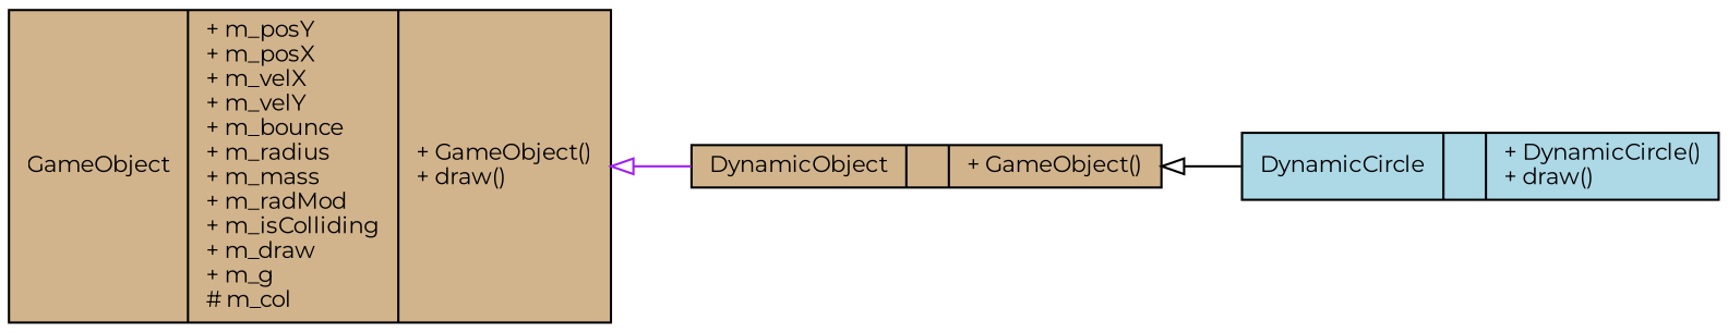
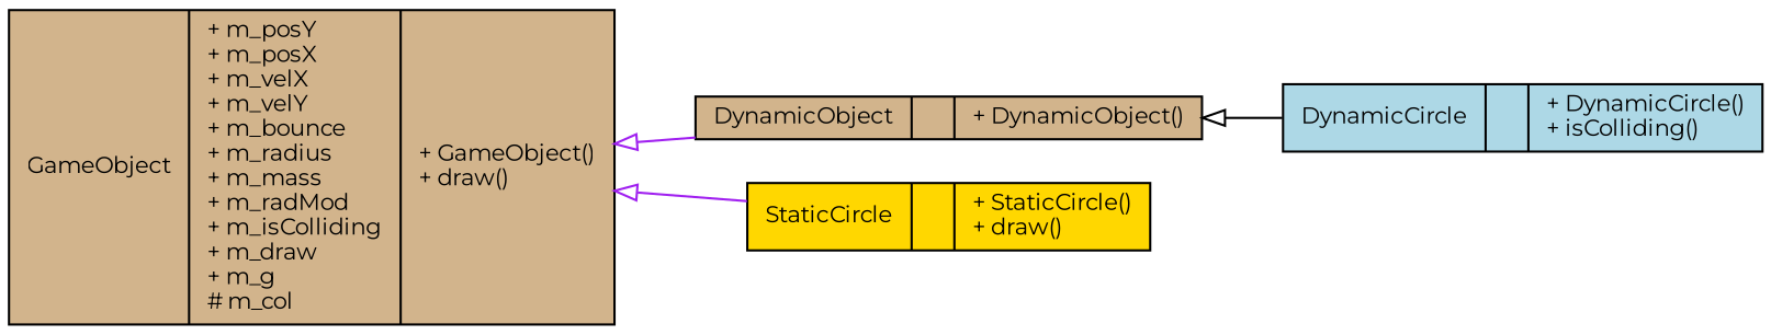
  digraph {
    fontname=Montserrat
    rankdir=LR
    node [color=black fillcolor=tan fontname=Montserrat fontsize=10 shape=record style=filled]
    edge [arrowtail=onormal color=purple dir=back fontname=Montserrat fontsize=10 labelfontname=FreeSans labelfontsize=10 style=solid]
    n1 [fontcolor=black height=0.2 label="{GameObject\n|+ m_posY\l+ m_posX\l+ m_velX\l+ m_velY\l+ m_bounce\l+ m_radius\l+ m_mass\l+ m_radMod\l+ m_isColliding\l+ m_draw\l+ m_g\l# m_col\l|+ GameObject()\l+ draw()\l}" width=0.4]
-   n2 [height=0.2 label="{DynamicObject\n||+ GameObject()\l}" width=0.4]
-   n4 [fillcolor=lightblue height=0.2 label="{DynamicCircle\n||+ DynamicCircle()\l+ draw()\l}" width=0.4]
+   n2 [height=0.2 label="{DynamicObject\n||+ DynamicObject()\l}" width=0.4]
+   n3 [fillcolor=gold height=0.2 label="{StaticCircle\n||+ StaticCircle()\l+ draw()\l}" width=0.4]
+   n4 [fillcolor=lightblue height=0.2 label="{DynamicCircle\n||+ DynamicCircle()\l+ isColliding()\l}" width=0.4]
    n1 -> n2
+   n1 -> n3
    n2 -> n4 [color=black]
  }
